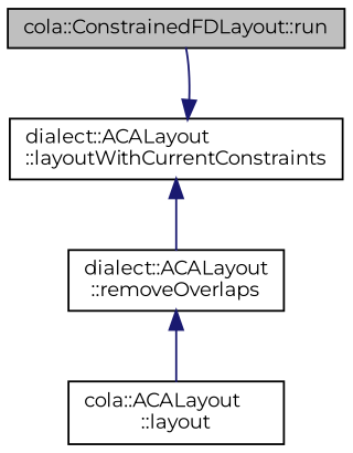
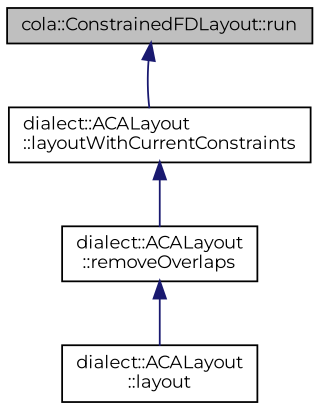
  digraph {
    fontname=Montserrat
    rankdir=TB
    node [color=black fillcolor=white fontname=Montserrat fontsize=10 shape=record style=filled]
    edge [color=midnightblue dir=back fontname=Montserrat fontsize=10 labelfontname=Helvetica labelfontsize=10 style=solid]
    n1 [fillcolor=grey75 fontcolor=black height=0.2 label="cola::ConstrainedFDLayout::run" width=0.4]
    n2 [height=0.2 label="dialect::ACALayout\l::layoutWithCurrentConstraints" width=0.4]
    n3 [height=0.2 label="dialect::ACALayout\l::removeOverlaps" width=0.4]
-   n4 [height=0.2 label="cola::ACALayout\l::layout" width=0.4]
-   n2 -> n1
+   n4 [height=0.2 label="dialect::ACALayout\l::layout" width=0.4]
+   n1 -> n2
    n2 -> n3
    n3 -> n4
  }
